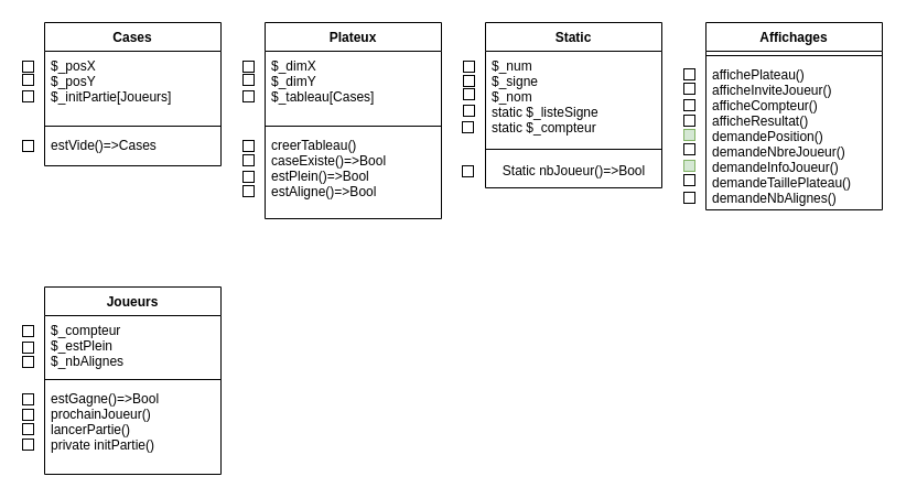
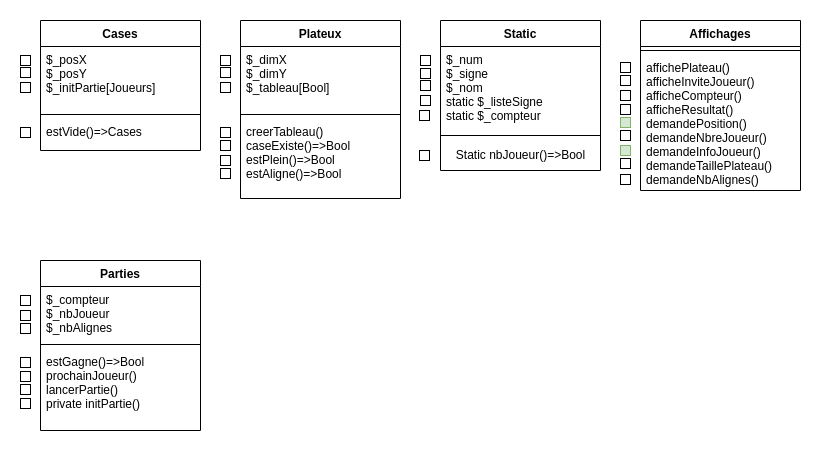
  <mxCell id="0" />
  <mxCell id="1" parent="0" />
  <mxCell id="2" value="Cases" style="swimlane;fontStyle=1;align=center;verticalAlign=top;childLayout=stackLayout;horizontal=1;startSize=26;horizontalStack=0;resizeParent=1;resizeParentMax=0;resizeLast=0;collapsible=1;marginBottom=0;" parent="1" vertex="1"><mxGeometry x="40" y="20" width="160" height="130" as="geometry"><mxRectangle x="40" y="40" width="70" height="26" as="alternateBounds" /></mxGeometry></mxCell>
  <mxCell id="3" value="$_posX&#10;$_posY&#10;$_initPartie[Joueurs]" style="text;strokeColor=none;fillColor=none;align=left;verticalAlign=top;spacingLeft=4;spacingRight=4;overflow=hidden;rotatable=0;points=[[0,0.5],[1,0.5]];portConstraint=eastwest;labelBackgroundColor=none;" parent="2" vertex="1"><mxGeometry y="26" width="160" height="64" as="geometry" /></mxCell>
  <mxCell id="4" value="" style="line;strokeWidth=1;fillColor=none;align=left;verticalAlign=middle;spacingTop=-1;spacingLeft=3;spacingRight=3;rotatable=0;labelPosition=right;points=[];portConstraint=eastwest;" parent="2" vertex="1"><mxGeometry y="90" width="160" height="8" as="geometry" /></mxCell>
  <mxCell id="5" value="estVide()=&gt;Cases" style="text;strokeColor=none;fillColor=none;align=left;verticalAlign=top;spacingLeft=4;spacingRight=4;overflow=hidden;rotatable=0;points=[[0,0.5],[1,0.5]];portConstraint=eastwest;" parent="2" vertex="1"><mxGeometry y="98" width="160" height="32" as="geometry" /></mxCell>
  <mxCell id="6" value="Plateux" style="swimlane;fontStyle=1;align=center;verticalAlign=top;childLayout=stackLayout;horizontal=1;startSize=26;horizontalStack=0;resizeParent=1;resizeParentMax=0;resizeLast=0;collapsible=1;marginBottom=0;" parent="1" vertex="1"><mxGeometry x="240" y="20" width="160" height="178" as="geometry" /></mxCell>
- <mxCell id="7" value="$_dimX&#10;$_dimY&#10;$_tableau[Cases]" style="text;strokeColor=none;fillColor=none;align=left;verticalAlign=top;spacingLeft=4;spacingRight=4;overflow=hidden;rotatable=0;points=[[0,0.5],[1,0.5]];portConstraint=eastwest;" parent="6" vertex="1"><mxGeometry y="26" width="160" height="64" as="geometry" /></mxCell>
+ <mxCell id="7" value="$_dimX&#10;$_dimY&#10;$_tableau[Bool]" style="text;strokeColor=none;fillColor=none;align=left;verticalAlign=top;spacingLeft=4;spacingRight=4;overflow=hidden;rotatable=0;points=[[0,0.5],[1,0.5]];portConstraint=eastwest;" parent="6" vertex="1"><mxGeometry y="26" width="160" height="64" as="geometry" /></mxCell>
  <mxCell id="8" value="" style="line;strokeWidth=1;fillColor=none;align=left;verticalAlign=middle;spacingTop=-1;spacingLeft=3;spacingRight=3;rotatable=0;labelPosition=right;points=[];portConstraint=eastwest;" parent="6" vertex="1"><mxGeometry y="90" width="160" height="8" as="geometry" /></mxCell>
  <mxCell id="9" value="creerTableau()&#10;caseExiste()=&gt;Bool&#10;estPlein()=&gt;Bool&#10;estAligne()=&gt;Bool" style="text;strokeColor=none;fillColor=none;align=left;verticalAlign=top;spacingLeft=4;spacingRight=4;overflow=hidden;rotatable=0;points=[[0,0.5],[1,0.5]];portConstraint=eastwest;" parent="6" vertex="1"><mxGeometry y="98" width="160" height="80" as="geometry" /></mxCell>
  <mxCell id="10" value="Static" style="swimlane;fontStyle=1;align=center;verticalAlign=top;childLayout=stackLayout;horizontal=1;startSize=26;horizontalStack=0;resizeParent=1;resizeParentMax=0;resizeLast=0;collapsible=1;marginBottom=0;" parent="1" vertex="1"><mxGeometry x="440" y="20" width="160" height="150" as="geometry" /></mxCell>
  <mxCell id="11" value="$_num&#10;$_signe&#10;$_nom&#10;static $_listeSigne&#10;static $_compteur" style="text;strokeColor=none;fillColor=none;align=left;verticalAlign=top;spacingLeft=4;spacingRight=4;overflow=hidden;rotatable=0;points=[[0,0.5],[1,0.5]];portConstraint=eastwest;" parent="10" vertex="1"><mxGeometry y="26" width="160" height="84" as="geometry" /></mxCell>
  <mxCell id="12" value="" style="line;strokeWidth=1;fillColor=none;align=left;verticalAlign=middle;spacingTop=-1;spacingLeft=3;spacingRight=3;rotatable=0;labelPosition=right;points=[];portConstraint=eastwest;" parent="10" vertex="1"><mxGeometry y="110" width="160" height="10" as="geometry" /></mxCell>
  <mxCell id="13" value="Static nbJoueur()=&amp;gt;Bool" style="text;html=1;align=center;verticalAlign=middle;resizable=0;points=[];autosize=1;strokeColor=none;fillColor=none;" vertex="1" parent="10"><mxGeometry y="120" width="160" height="30" as="geometry" /></mxCell>
  <mxCell id="14" value="Affichages" style="swimlane;fontStyle=1;align=center;verticalAlign=top;childLayout=stackLayout;horizontal=1;startSize=26;horizontalStack=0;resizeParent=1;resizeParentMax=0;resizeLast=0;collapsible=1;marginBottom=0;" parent="1" vertex="1"><mxGeometry x="640" y="20" width="160" height="170" as="geometry" /></mxCell>
  <mxCell id="15" value="" style="line;strokeWidth=1;fillColor=none;align=left;verticalAlign=middle;spacingTop=-1;spacingLeft=3;spacingRight=3;rotatable=0;labelPosition=right;points=[];portConstraint=eastwest;" parent="14" vertex="1"><mxGeometry y="26" width="160" height="8" as="geometry" /></mxCell>
  <mxCell id="16" value="affichePlateau()&#10;afficheInviteJoueur()&#10;afficheCompteur()&#10;afficheResultat()&#10;demandePosition()&#10;demandeNbreJoueur()&#10;demandeInfoJoueur()&#10;demandeTaillePlateau()&#10;demandeNbAlignes()" style="text;strokeColor=none;fillColor=none;align=left;verticalAlign=top;spacingLeft=4;spacingRight=4;overflow=hidden;rotatable=0;points=[[0,0.5],[1,0.5]];portConstraint=eastwest;" parent="14" vertex="1"><mxGeometry y="34" width="160" height="136" as="geometry" /></mxCell>
- <mxCell id="17" value="Joueurs" style="swimlane;fontStyle=1;align=center;verticalAlign=top;childLayout=stackLayout;horizontal=1;startSize=26;horizontalStack=0;resizeParent=1;resizeParentMax=0;resizeLast=0;collapsible=1;marginBottom=0;" parent="1" vertex="1"><mxGeometry x="40" y="260" width="160" height="170" as="geometry" /></mxCell>
- <mxCell id="18" value="$_compteur&#10;$_estPlein&#10;$_nbAlignes" style="text;strokeColor=none;fillColor=none;align=left;verticalAlign=top;spacingLeft=4;spacingRight=4;overflow=hidden;rotatable=0;points=[[0,0.5],[1,0.5]];portConstraint=eastwest;" parent="17" vertex="1"><mxGeometry y="26" width="160" height="54" as="geometry" /></mxCell>
+ <mxCell id="17" value="Parties" style="swimlane;fontStyle=1;align=center;verticalAlign=top;childLayout=stackLayout;horizontal=1;startSize=26;horizontalStack=0;resizeParent=1;resizeParentMax=0;resizeLast=0;collapsible=1;marginBottom=0;" parent="1" vertex="1"><mxGeometry x="40" y="260" width="160" height="170" as="geometry" /></mxCell>
+ <mxCell id="18" value="$_compteur&#10;$_nbJoueur&#10;$_nbAlignes" style="text;strokeColor=none;fillColor=none;align=left;verticalAlign=top;spacingLeft=4;spacingRight=4;overflow=hidden;rotatable=0;points=[[0,0.5],[1,0.5]];portConstraint=eastwest;" parent="17" vertex="1"><mxGeometry y="26" width="160" height="54" as="geometry" /></mxCell>
  <mxCell id="19" value="" style="line;strokeWidth=1;fillColor=none;align=left;verticalAlign=middle;spacingTop=-1;spacingLeft=3;spacingRight=3;rotatable=0;labelPosition=right;points=[];portConstraint=eastwest;" parent="17" vertex="1"><mxGeometry y="80" width="160" height="8" as="geometry" /></mxCell>
  <mxCell id="20" value="estGagne()=&gt;Bool&#10;prochainJoueur()&#10;lancerPartie()&#10;private initPartie()" style="text;strokeColor=none;fillColor=none;align=left;verticalAlign=top;spacingLeft=4;spacingRight=4;overflow=hidden;rotatable=0;points=[[0,0.5],[1,0.5]];portConstraint=eastwest;" parent="17" vertex="1"><mxGeometry y="88" width="160" height="82" as="geometry" /></mxCell>
  <mxCell id="21" value="" style="whiteSpace=wrap;html=1;aspect=fixed;labelBackgroundColor=none;" parent="1" vertex="1"><mxGeometry x="20" y="55" width="10" height="10" as="geometry" /></mxCell>
  <mxCell id="22" value="" style="whiteSpace=wrap;html=1;aspect=fixed;labelBackgroundColor=none;" parent="1" vertex="1"><mxGeometry x="20" y="67" width="10" height="10" as="geometry" /></mxCell>
  <mxCell id="23" value="" style="whiteSpace=wrap;html=1;aspect=fixed;labelBackgroundColor=none;" parent="1" vertex="1"><mxGeometry x="20" y="82" width="10" height="10" as="geometry" /></mxCell>
  <mxCell id="24" value="" style="whiteSpace=wrap;html=1;aspect=fixed;labelBackgroundColor=none;" parent="1" vertex="1"><mxGeometry x="20" y="127" width="10" height="10" as="geometry" /></mxCell>
  <mxCell id="25" value="" style="whiteSpace=wrap;html=1;aspect=fixed;labelBackgroundColor=none;" parent="1" vertex="1"><mxGeometry x="220" y="55" width="10" height="10" as="geometry" /></mxCell>
  <mxCell id="26" value="" style="whiteSpace=wrap;html=1;aspect=fixed;labelBackgroundColor=none;" parent="1" vertex="1"><mxGeometry x="220" y="67" width="10" height="10" as="geometry" /></mxCell>
  <mxCell id="27" value="" style="whiteSpace=wrap;html=1;aspect=fixed;labelBackgroundColor=none;" parent="1" vertex="1"><mxGeometry x="220" y="82" width="10" height="10" as="geometry" /></mxCell>
  <mxCell id="28" value="" style="whiteSpace=wrap;html=1;aspect=fixed;labelBackgroundColor=none;" parent="1" vertex="1"><mxGeometry x="220" y="127" width="10" height="10" as="geometry" /></mxCell>
  <mxCell id="29" value="" style="whiteSpace=wrap;html=1;aspect=fixed;labelBackgroundColor=none;" parent="1" vertex="1"><mxGeometry x="220" y="140" width="10" height="10" as="geometry" /></mxCell>
  <mxCell id="30" value="" style="whiteSpace=wrap;html=1;aspect=fixed;labelBackgroundColor=none;" parent="1" vertex="1"><mxGeometry x="220" y="155" width="10" height="10" as="geometry" /></mxCell>
  <mxCell id="31" value="" style="whiteSpace=wrap;html=1;aspect=fixed;labelBackgroundColor=none;" parent="1" vertex="1"><mxGeometry x="220" y="168" width="10" height="10" as="geometry" /></mxCell>
  <mxCell id="32" value="" style="whiteSpace=wrap;html=1;aspect=fixed;labelBackgroundColor=none;" parent="1" vertex="1"><mxGeometry x="420" y="55" width="10" height="10" as="geometry" /></mxCell>
  <mxCell id="33" value="" style="whiteSpace=wrap;html=1;aspect=fixed;labelBackgroundColor=none;" parent="1" vertex="1"><mxGeometry x="420" y="68" width="10" height="10" as="geometry" /></mxCell>
  <mxCell id="34" value="" style="whiteSpace=wrap;html=1;aspect=fixed;labelBackgroundColor=none;" parent="1" vertex="1"><mxGeometry x="420" y="80" width="10" height="10" as="geometry" /></mxCell>
  <mxCell id="35" value="" style="whiteSpace=wrap;html=1;aspect=fixed;labelBackgroundColor=none;" parent="1" vertex="1"><mxGeometry x="620" y="62" width="10" height="10" as="geometry" /></mxCell>
  <mxCell id="36" value="" style="whiteSpace=wrap;html=1;aspect=fixed;labelBackgroundColor=none;" parent="1" vertex="1"><mxGeometry x="620" y="75" width="10" height="10" as="geometry" /></mxCell>
  <mxCell id="37" value="" style="whiteSpace=wrap;html=1;aspect=fixed;labelBackgroundColor=none;" parent="1" vertex="1"><mxGeometry x="620" y="90" width="10" height="10" as="geometry" /></mxCell>
  <mxCell id="38" value="" style="whiteSpace=wrap;html=1;aspect=fixed;labelBackgroundColor=none;" parent="1" vertex="1"><mxGeometry x="620" y="104" width="10" height="10" as="geometry" /></mxCell>
  <mxCell id="39" value="" style="whiteSpace=wrap;html=1;aspect=fixed;labelBackgroundColor=none;fillColor=#d5e8d4;strokeColor=#82b366;" parent="1" vertex="1"><mxGeometry x="620" y="117" width="10" height="10" as="geometry" /></mxCell>
  <mxCell id="40" value="" style="whiteSpace=wrap;html=1;aspect=fixed;labelBackgroundColor=none;" parent="1" vertex="1"><mxGeometry x="620" y="130" width="10" height="10" as="geometry" /></mxCell>
  <mxCell id="41" value="" style="whiteSpace=wrap;html=1;aspect=fixed;labelBackgroundColor=none;fillColor=#d5e8d4;strokeColor=#82b366;" parent="1" vertex="1"><mxGeometry x="620" y="145" width="10" height="10" as="geometry" /></mxCell>
  <mxCell id="42" value="" style="whiteSpace=wrap;html=1;aspect=fixed;labelBackgroundColor=none;" parent="1" vertex="1"><mxGeometry x="620" y="158" width="10" height="10" as="geometry" /></mxCell>
  <mxCell id="43" value="" style="whiteSpace=wrap;html=1;aspect=fixed;labelBackgroundColor=none;" parent="1" vertex="1"><mxGeometry x="20" y="295" width="10" height="10" as="geometry" /></mxCell>
  <mxCell id="44" value="" style="whiteSpace=wrap;html=1;aspect=fixed;labelBackgroundColor=none;" parent="1" vertex="1"><mxGeometry x="20" y="310" width="10" height="10" as="geometry" /></mxCell>
  <mxCell id="45" value="" style="whiteSpace=wrap;html=1;aspect=fixed;labelBackgroundColor=none;" parent="1" vertex="1"><mxGeometry x="20" y="357" width="10" height="10" as="geometry" /></mxCell>
  <mxCell id="46" value="" style="whiteSpace=wrap;html=1;aspect=fixed;labelBackgroundColor=none;" parent="1" vertex="1"><mxGeometry x="20" y="371" width="10" height="10" as="geometry" /></mxCell>
  <mxCell id="47" value="" style="whiteSpace=wrap;html=1;aspect=fixed;labelBackgroundColor=none;" vertex="1" parent="1"><mxGeometry x="20" y="323" width="10" height="10" as="geometry" /></mxCell>
  <mxCell id="48" value="" style="whiteSpace=wrap;html=1;aspect=fixed;labelBackgroundColor=none;" vertex="1" parent="1"><mxGeometry x="620" y="174" width="10" height="10" as="geometry" /></mxCell>
  <mxCell id="49" value="" style="whiteSpace=wrap;html=1;aspect=fixed;labelBackgroundColor=none;" vertex="1" parent="1"><mxGeometry x="20" y="384" width="10" height="10" as="geometry" /></mxCell>
  <mxCell id="50" value="" style="whiteSpace=wrap;html=1;aspect=fixed;labelBackgroundColor=none;" vertex="1" parent="1"><mxGeometry x="420" y="95" width="10" height="10" as="geometry" /></mxCell>
  <mxCell id="51" value="" style="whiteSpace=wrap;html=1;aspect=fixed;labelBackgroundColor=none;" vertex="1" parent="1"><mxGeometry x="419" y="110" width="10" height="10" as="geometry" /></mxCell>
  <mxCell id="52" value="" style="whiteSpace=wrap;html=1;aspect=fixed;labelBackgroundColor=none;" vertex="1" parent="1"><mxGeometry x="20" y="398" width="10" height="10" as="geometry" /></mxCell>
  <mxCell id="53" value="" style="whiteSpace=wrap;html=1;aspect=fixed;labelBackgroundColor=none;" vertex="1" parent="1"><mxGeometry x="419" y="150" width="10" height="10" as="geometry" /></mxCell>
